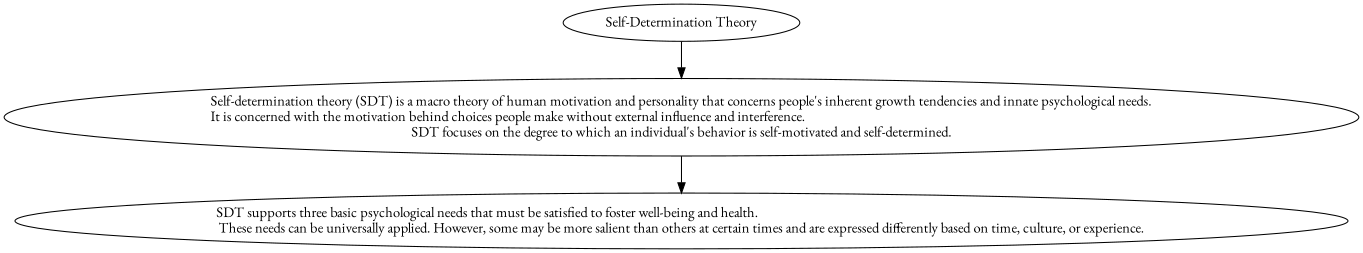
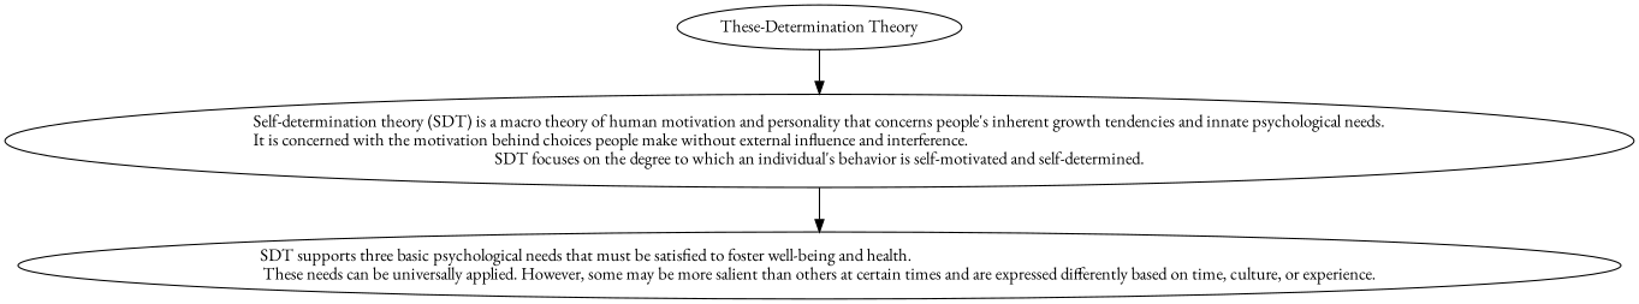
  digraph {
    fontname="EB Garamond"
    node [fontname="EB Garamond"]
    edge [fontname="EB Garamond"]
-   n1 [label="Self-Determination Theory"]
+   n1 [label="These-Determination Theory"]
    n2 [label="Self-determination theory (SDT) is a macro theory of human motivation and personality that concerns people's inherent growth tendencies and innate psychological needs.\lIt is concerned with the motivation behind choices people make without external influence and interference.\lSDT focuses on the degree to which an individual's behavior is self-motivated and self-determined."]
    n3 [label="SDT supports three basic psychological needs that must be satisfied to foster well-being and health.\lThese needs can be universally applied. However, some may be more salient than others at certain times and are expressed differently based on time, culture, or experience."]
    n1 -> n2
    n2 -> n3
  }
